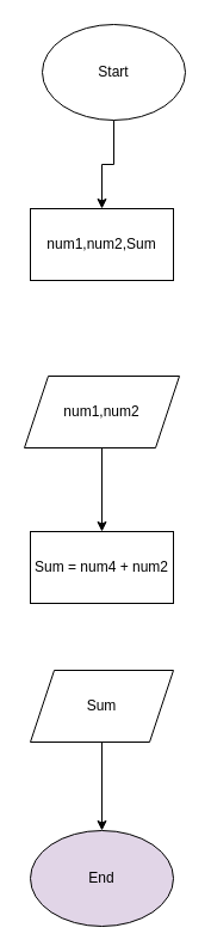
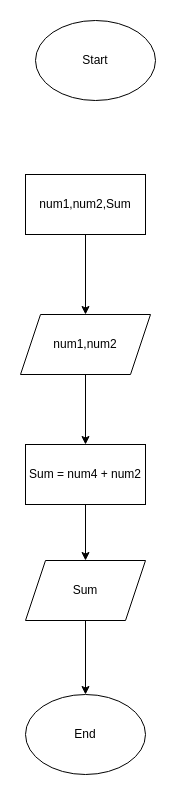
  <mxCell id="0" />
  <mxCell id="1" parent="0" />
- <mxCell id="2" value="" style="edgeStyle=orthogonalEdgeStyle;rounded=0;orthogonalLoop=1;jettySize=auto;html=1;" edge="1" parent="1" source="3" target="5"><mxGeometry relative="1" as="geometry" /></mxCell>
  <mxCell id="3" value="Start" style="ellipse;whiteSpace=wrap;html=1;" vertex="1" parent="1"><mxGeometry x="35" y="20" width="120" height="80" as="geometry" /></mxCell>
+ <mxCell id="4" value="" style="edgeStyle=orthogonalEdgeStyle;rounded=0;orthogonalLoop=1;jettySize=auto;html=1;" edge="1" parent="1" source="5" target="7"><mxGeometry relative="1" as="geometry" /></mxCell>
  <mxCell id="5" value="num1,num2,Sum" style="rounded=0;whiteSpace=wrap;html=1;" vertex="1" parent="1"><mxGeometry x="25" y="174" width="120" height="60" as="geometry" /></mxCell>
  <mxCell id="6" value="" style="edgeStyle=orthogonalEdgeStyle;rounded=0;orthogonalLoop=1;jettySize=auto;html=1;" edge="1" parent="1" source="7" target="9"><mxGeometry relative="1" as="geometry" /></mxCell>
  <mxCell id="7" value="num1,num2" style="shape=parallelogram;perimeter=parallelogramPerimeter;whiteSpace=wrap;html=1;fixedSize=1;" vertex="1" parent="1"><mxGeometry x="20" y="314" width="130" height="60" as="geometry" /></mxCell>
+ <mxCell id="8" value="" style="edgeStyle=orthogonalEdgeStyle;rounded=0;orthogonalLoop=1;jettySize=auto;html=1;" edge="1" parent="1" source="9" target="11"><mxGeometry relative="1" as="geometry" /></mxCell>
  <mxCell id="9" value="Sum = num4 + num2" style="rounded=0;whiteSpace=wrap;html=1;" vertex="1" parent="1"><mxGeometry x="25" y="444" width="120" height="60" as="geometry" /></mxCell>
  <mxCell id="10" value="" style="edgeStyle=orthogonalEdgeStyle;rounded=0;orthogonalLoop=1;jettySize=auto;html=1;" edge="1" parent="1" source="11" target="12"><mxGeometry relative="1" as="geometry" /></mxCell>
  <mxCell id="11" value="Sum" style="shape=parallelogram;perimeter=parallelogramPerimeter;whiteSpace=wrap;html=1;fixedSize=1;" vertex="1" parent="1"><mxGeometry x="25" y="560" width="120" height="60" as="geometry" /></mxCell>
- <mxCell id="12" value="End" style="ellipse;whiteSpace=wrap;html=1;fillColor=#e1d5e7;" vertex="1" parent="1"><mxGeometry x="25" y="694" width="120" height="80" as="geometry" /></mxCell>
+ <mxCell id="12" value="End" style="ellipse;whiteSpace=wrap;html=1;" vertex="1" parent="1"><mxGeometry x="25" y="694" width="120" height="80" as="geometry" /></mxCell>
